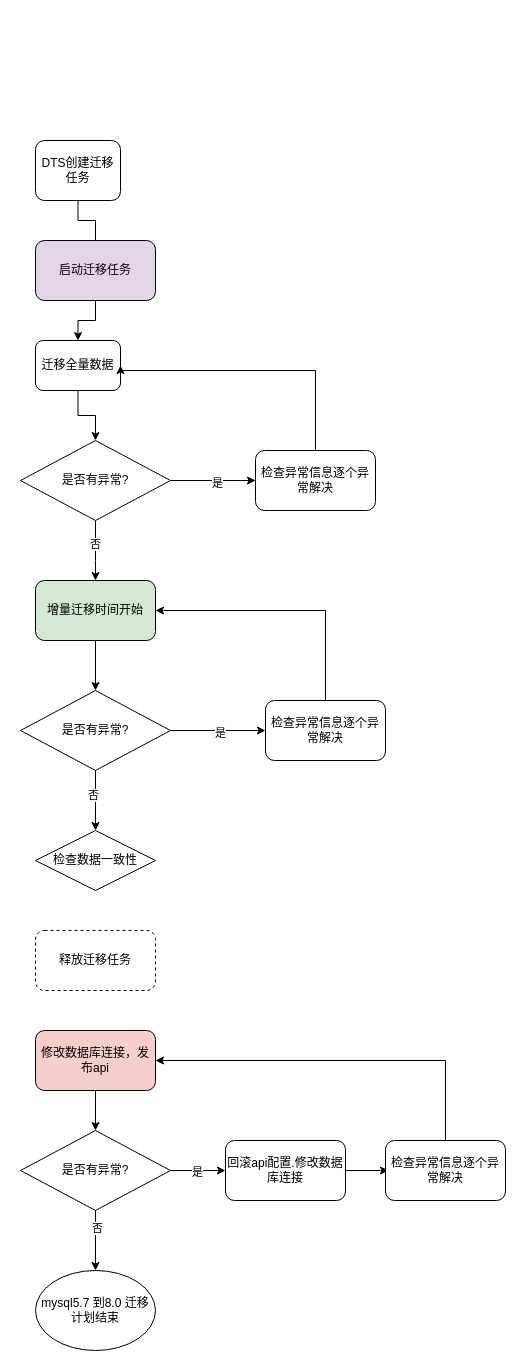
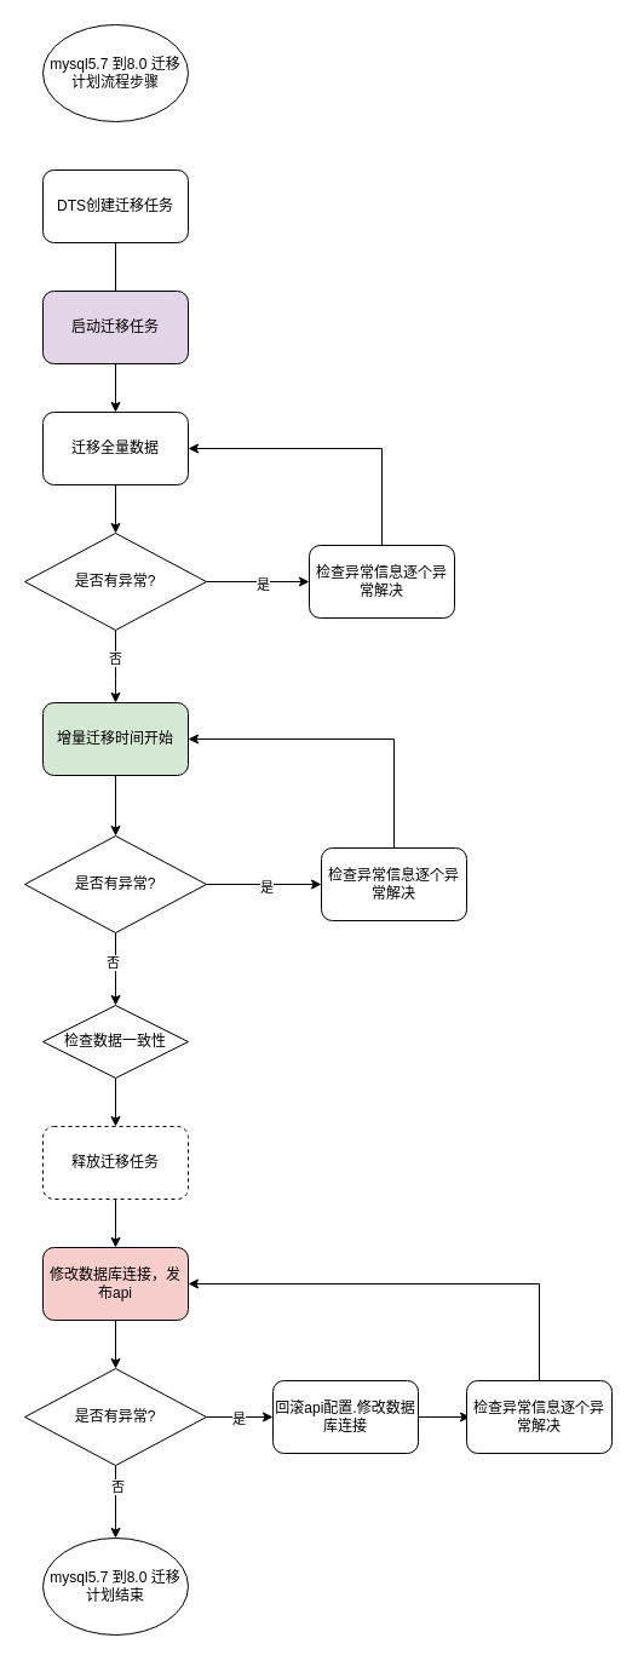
  <mxCell id="0" />
  <mxCell id="1" parent="0" />
+ <mxCell id="2" value="mysql5.7 到8.0 迁移计划流程步骤" style="ellipse;whiteSpace=wrap;html=1;" vertex="1" parent="1"><mxGeometry x="35" y="20" width="120" height="80" as="geometry" /></mxCell>
  <mxCell id="3" style="edgeStyle=orthogonalEdgeStyle;rounded=0;orthogonalLoop=1;jettySize=auto;html=1;endArrow=none;" edge="1" parent="1" source="4" target="6"><mxGeometry relative="1" as="geometry" /></mxCell>
- <mxCell id="4" value="DTS创建迁移任务" style="rounded=1;whiteSpace=wrap;html=1;" vertex="1" parent="1"><mxGeometry x="35" y="140" width="85" height="60" as="geometry" /></mxCell>
+ <mxCell id="4" value="DTS创建迁移任务" style="rounded=1;whiteSpace=wrap;html=1;" vertex="1" parent="1"><mxGeometry x="35" y="140" width="120" height="60" as="geometry" /></mxCell>
  <mxCell id="5" style="edgeStyle=orthogonalEdgeStyle;rounded=0;orthogonalLoop=1;jettySize=auto;html=1;entryX=0.5;entryY=0;entryDx=0;entryDy=0;" edge="1" parent="1" source="6" target="8"><mxGeometry relative="1" as="geometry" /></mxCell>
  <mxCell id="6" value="启动迁移任务" style="rounded=1;whiteSpace=wrap;html=1;fillColor=#e1d5e7;" vertex="1" parent="1"><mxGeometry x="35" y="240" width="120" height="60" as="geometry" /></mxCell>
  <mxCell id="7" style="edgeStyle=orthogonalEdgeStyle;rounded=0;orthogonalLoop=1;jettySize=auto;html=1;" edge="1" parent="1" source="8" target="21"><mxGeometry relative="1" as="geometry" /></mxCell>
- <mxCell id="8" value="迁移全量数据" style="rounded=1;whiteSpace=wrap;html=1;" vertex="1" parent="1"><mxGeometry x="35" y="340" width="85" height="50" as="geometry" /></mxCell>
+ <mxCell id="8" value="迁移全量数据" style="rounded=1;whiteSpace=wrap;html=1;" vertex="1" parent="1"><mxGeometry x="35" y="340" width="120" height="60" as="geometry" /></mxCell>
  <mxCell id="9" style="edgeStyle=orthogonalEdgeStyle;rounded=0;orthogonalLoop=1;jettySize=auto;html=1;entryX=0.5;entryY=0;entryDx=0;entryDy=0;" edge="1" parent="1" source="10" target="26"><mxGeometry relative="1" as="geometry" /></mxCell>
  <mxCell id="10" value="增量迁移时间开始" style="rounded=1;whiteSpace=wrap;html=1;fillColor=#d5e8d4;" vertex="1" parent="1"><mxGeometry x="35" y="580" width="120" height="60" as="geometry" /></mxCell>
+ <mxCell id="11" style="edgeStyle=orthogonalEdgeStyle;rounded=0;orthogonalLoop=1;jettySize=auto;html=1;entryX=0.5;entryY=0;entryDx=0;entryDy=0;" edge="1" parent="1" source="12" target="14"><mxGeometry relative="1" as="geometry" /></mxCell>
  <mxCell id="12" value="检查数据一致性" style="rhombus;whiteSpace=wrap;html=1;" vertex="1" parent="1"><mxGeometry x="35" y="830" width="120" height="60" as="geometry" /></mxCell>
+ <mxCell id="13" style="edgeStyle=orthogonalEdgeStyle;rounded=0;orthogonalLoop=1;jettySize=auto;html=1;" edge="1" parent="1" source="14" target="16"><mxGeometry relative="1" as="geometry" /></mxCell>
  <mxCell id="14" value="释放迁移任务" style="rounded=1;whiteSpace=wrap;html=1;dashed=1;" vertex="1" parent="1"><mxGeometry x="35" y="930" width="120" height="60" as="geometry" /></mxCell>
  <mxCell id="15" style="edgeStyle=orthogonalEdgeStyle;rounded=0;orthogonalLoop=1;jettySize=auto;html=1;" edge="1" parent="1" source="16" target="36"><mxGeometry relative="1" as="geometry" /></mxCell>
  <mxCell id="16" value="修改数据库连接，发布api" style="rounded=1;whiteSpace=wrap;html=1;fillColor=#f8cecc;" vertex="1" parent="1"><mxGeometry x="35" y="1030" width="120" height="60" as="geometry" /></mxCell>
  <mxCell id="17" style="edgeStyle=orthogonalEdgeStyle;rounded=0;orthogonalLoop=1;jettySize=auto;html=1;" edge="1" parent="1" source="21" target="10"><mxGeometry relative="1" as="geometry"><Array as="points"><mxPoint x="95" y="560" /><mxPoint x="95" y="560" /></Array></mxGeometry></mxCell>
  <mxCell id="18" value="否" style="edgeLabel;html=1;align=center;verticalAlign=middle;resizable=0;points=[];" vertex="1" connectable="0" parent="17"><mxGeometry x="-0.228" y="-1" relative="1" as="geometry"><mxPoint as="offset" /></mxGeometry></mxCell>
  <mxCell id="19" style="edgeStyle=orthogonalEdgeStyle;rounded=0;orthogonalLoop=1;jettySize=auto;html=1;" edge="1" parent="1" source="21" target="28"><mxGeometry relative="1" as="geometry"><mxPoint x="245" y="500" as="targetPoint" /></mxGeometry></mxCell>
  <mxCell id="20" value="是" style="edgeLabel;html=1;align=center;verticalAlign=middle;resizable=0;points=[];" vertex="1" connectable="0" parent="19"><mxGeometry x="0.072" y="-2" relative="1" as="geometry"><mxPoint as="offset" /></mxGeometry></mxCell>
  <mxCell id="21" value="是否有异常?" style="rhombus;whiteSpace=wrap;html=1;" vertex="1" parent="1"><mxGeometry x="20" y="440" width="150" height="80" as="geometry" /></mxCell>
  <mxCell id="22" style="edgeStyle=orthogonalEdgeStyle;rounded=0;orthogonalLoop=1;jettySize=auto;html=1;" edge="1" parent="1" source="26" target="12"><mxGeometry relative="1" as="geometry" /></mxCell>
  <mxCell id="23" value="否" style="edgeLabel;html=1;align=center;verticalAlign=middle;resizable=0;points=[];" vertex="1" connectable="0" parent="22"><mxGeometry x="-0.184" y="-3" relative="1" as="geometry"><mxPoint as="offset" /></mxGeometry></mxCell>
  <mxCell id="24" style="edgeStyle=orthogonalEdgeStyle;rounded=0;orthogonalLoop=1;jettySize=auto;html=1;" edge="1" parent="1" source="26" target="30"><mxGeometry relative="1" as="geometry" /></mxCell>
  <mxCell id="25" value="是" style="edgeLabel;html=1;align=center;verticalAlign=middle;resizable=0;points=[];" vertex="1" connectable="0" parent="24"><mxGeometry x="0.032" y="-2" relative="1" as="geometry"><mxPoint as="offset" /></mxGeometry></mxCell>
  <mxCell id="26" value="是否有异常?" style="rhombus;whiteSpace=wrap;html=1;" vertex="1" parent="1"><mxGeometry x="20" y="690" width="150" height="80" as="geometry" /></mxCell>
  <mxCell id="27" style="edgeStyle=orthogonalEdgeStyle;rounded=0;orthogonalLoop=1;jettySize=auto;html=1;entryX=1;entryY=0.5;entryDx=0;entryDy=0;" edge="1" parent="1" source="28" target="8"><mxGeometry relative="1" as="geometry"><Array as="points"><mxPoint x="315" y="370" /></Array></mxGeometry></mxCell>
  <mxCell id="28" value="检查异常信息逐个异常解决" style="rounded=1;whiteSpace=wrap;html=1;" vertex="1" parent="1"><mxGeometry x="255" y="450" width="120" height="60" as="geometry" /></mxCell>
  <mxCell id="29" style="edgeStyle=orthogonalEdgeStyle;rounded=0;orthogonalLoop=1;jettySize=auto;html=1;entryX=1;entryY=0.5;entryDx=0;entryDy=0;" edge="1" parent="1" source="30" target="10"><mxGeometry relative="1" as="geometry"><Array as="points"><mxPoint x="325" y="610" /></Array></mxGeometry></mxCell>
  <mxCell id="30" value="检查异常信息逐个异常解决" style="rounded=1;whiteSpace=wrap;html=1;" vertex="1" parent="1"><mxGeometry x="265" y="700" width="120" height="60" as="geometry" /></mxCell>
  <mxCell id="31" value="mysql5.7 到8.0 迁移计划结束" style="ellipse;whiteSpace=wrap;html=1;" vertex="1" parent="1"><mxGeometry x="35" y="1270" width="120" height="80" as="geometry" /></mxCell>
  <mxCell id="32" style="edgeStyle=orthogonalEdgeStyle;rounded=0;orthogonalLoop=1;jettySize=auto;html=1;" edge="1" parent="1" source="36" target="31"><mxGeometry relative="1" as="geometry" /></mxCell>
  <mxCell id="33" value="否" style="edgeLabel;html=1;align=center;verticalAlign=middle;resizable=0;points=[];" vertex="1" connectable="0" parent="32"><mxGeometry x="-0.433" y="1" relative="1" as="geometry"><mxPoint as="offset" /></mxGeometry></mxCell>
  <mxCell id="34" style="edgeStyle=orthogonalEdgeStyle;rounded=0;orthogonalLoop=1;jettySize=auto;html=1;entryX=0;entryY=0.5;entryDx=0;entryDy=0;" edge="1" parent="1" source="36" target="38"><mxGeometry relative="1" as="geometry"><mxPoint x="235" y="1170" as="targetPoint" /></mxGeometry></mxCell>
  <mxCell id="35" value="是" style="edgeLabel;html=1;align=center;verticalAlign=middle;resizable=0;points=[];" vertex="1" connectable="0" parent="34"><mxGeometry x="-0.061" y="-1" relative="1" as="geometry"><mxPoint as="offset" /></mxGeometry></mxCell>
  <mxCell id="36" value="是否有异常?" style="rhombus;whiteSpace=wrap;html=1;" vertex="1" parent="1"><mxGeometry x="20" y="1130" width="150" height="80" as="geometry" /></mxCell>
  <mxCell id="37" value="" style="edgeStyle=orthogonalEdgeStyle;rounded=0;orthogonalLoop=1;jettySize=auto;html=1;" edge="1" parent="1" source="38"><mxGeometry relative="1" as="geometry"><mxPoint x="388" y="1170" as="targetPoint" /></mxGeometry></mxCell>
  <mxCell id="38" value="回滚api配置.修改数据库连接" style="rounded=1;whiteSpace=wrap;html=1;" vertex="1" parent="1"><mxGeometry x="225" y="1140" width="120" height="60" as="geometry" /></mxCell>
  <mxCell id="39" style="edgeStyle=orthogonalEdgeStyle;rounded=0;orthogonalLoop=1;jettySize=auto;html=1;entryX=1;entryY=0.5;entryDx=0;entryDy=0;" edge="1" parent="1" source="40" target="16"><mxGeometry relative="1" as="geometry"><Array as="points"><mxPoint x="445" y="1060" /></Array></mxGeometry></mxCell>
  <mxCell id="40" value="检查异常信息逐个异常解决" style="rounded=1;whiteSpace=wrap;html=1;" vertex="1" parent="1"><mxGeometry x="385" y="1140" width="120" height="60" as="geometry" /></mxCell>
